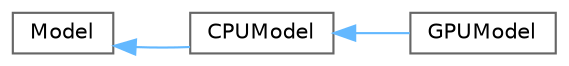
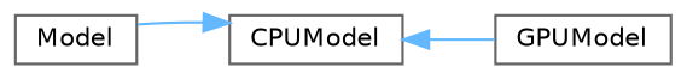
  digraph {
    rankdir=LR
    node [color=grey40 fillcolor=white fontname=Helvetica fontsize=10 shape=box style=filled]
    edge [color=steelblue1 dir=back fontname=Helvetica fontsize=10 labelfontname=Helvetica labelfontsize=10 style=solid]
    n1 [height=0.2 label=Model width=0.4]
    n2 [height=0.2 label=CPUModel width=0.4]
    n3 [height=0.2 label=GPUModel width=0.4]
-   n1 -> n2
+   n2 -> n1
    n2 -> n3
  }
